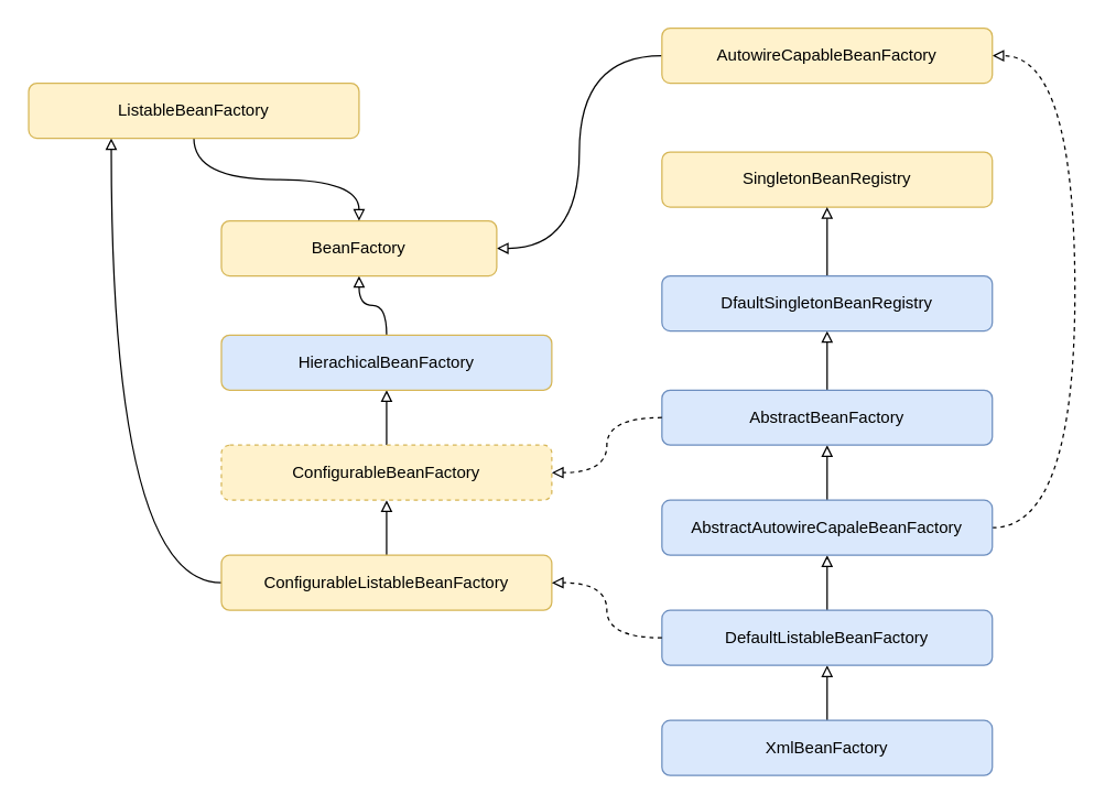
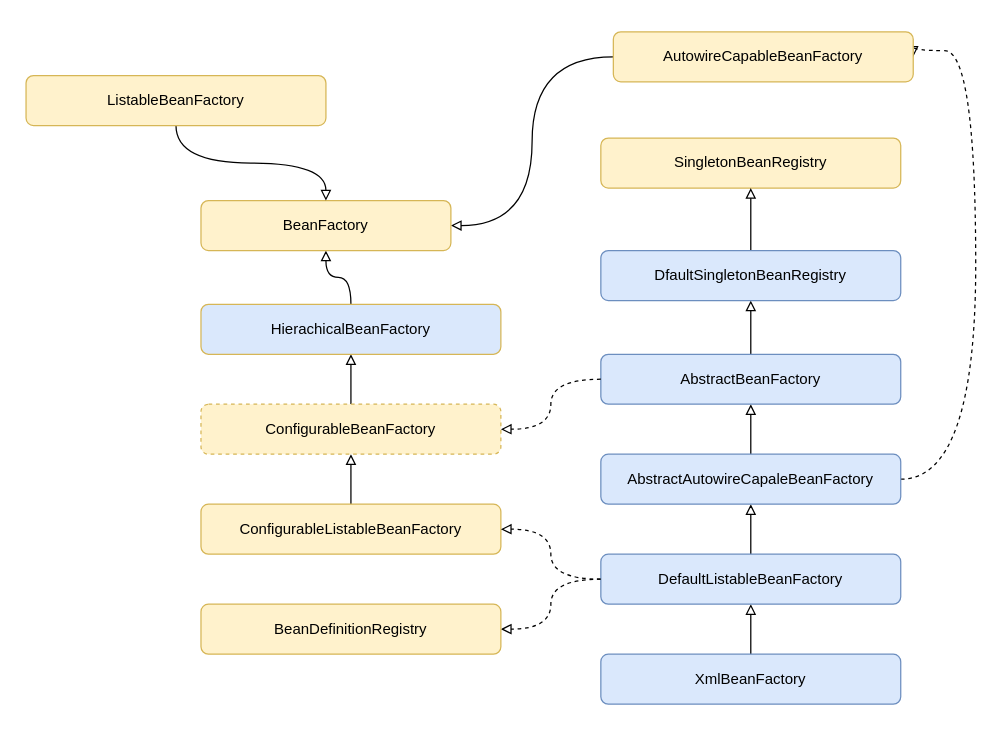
  <mxCell id="0" />
  <mxCell id="1" parent="0" />
  <mxCell id="2" value="" style="edgeStyle=orthogonalEdgeStyle;rounded=0;orthogonalLoop=1;jettySize=auto;html=1;endArrow=block;endFill=0;" parent="1" source="3" target="7" edge="1"><mxGeometry relative="1" as="geometry" /></mxCell>
  <mxCell id="3" value="XmlBeanFactory" style="rounded=1;whiteSpace=wrap;html=1;fillColor=#dae8fc;strokeColor=#6c8ebf;" parent="1" vertex="1"><mxGeometry x="480" y="523" width="240" height="40" as="geometry" /></mxCell>
  <mxCell id="4" value="SingletonBeanRegistry" style="rounded=1;whiteSpace=wrap;html=1;fillColor=#fff2cc;strokeColor=#d6b656;" parent="1" vertex="1"><mxGeometry x="480" y="110" width="240" height="40" as="geometry" /></mxCell>
  <mxCell id="5" value="" style="edgeStyle=orthogonalEdgeStyle;rounded=0;orthogonalLoop=1;jettySize=auto;html=1;endArrow=block;endFill=0;" parent="1" source="7" target="10" edge="1"><mxGeometry relative="1" as="geometry" /></mxCell>
+ <mxCell id="6" value="" style="edgeStyle=orthogonalEdgeStyle;rounded=0;orthogonalLoop=1;jettySize=auto;html=1;endArrow=block;endFill=0;entryX=1;entryY=0.5;entryDx=0;entryDy=0;curved=1;dashed=1;" parent="1" source="7" target="15" edge="1"><mxGeometry relative="1" as="geometry" /></mxCell>
  <mxCell id="7" value="DefaultListableBeanFactory" style="rounded=1;whiteSpace=wrap;html=1;fillColor=#dae8fc;strokeColor=#6c8ebf;" parent="1" vertex="1"><mxGeometry x="480" y="443" width="240" height="40" as="geometry" /></mxCell>
  <mxCell id="8" value="" style="edgeStyle=orthogonalEdgeStyle;rounded=0;orthogonalLoop=1;jettySize=auto;html=1;endArrow=block;endFill=0;" parent="1" source="10" target="12" edge="1"><mxGeometry relative="1" as="geometry" /></mxCell>
  <mxCell id="9" value="" style="edgeStyle=orthogonalEdgeStyle;curved=1;rounded=0;orthogonalLoop=1;jettySize=auto;html=1;endArrow=block;endFill=0;entryX=1;entryY=0.5;entryDx=0;entryDy=0;dashed=1;" parent="1" target="24" edge="1"><mxGeometry relative="1" as="geometry"><mxPoint x="720" y="383" as="sourcePoint" /><Array as="points"><mxPoint x="780" y="383" /><mxPoint x="780" y="40" /></Array></mxGeometry></mxCell>
  <mxCell id="10" value="AbstractAutowireCapaleBeanFactory" style="rounded=1;whiteSpace=wrap;html=1;fillColor=#dae8fc;strokeColor=#6c8ebf;" parent="1" vertex="1"><mxGeometry x="480" y="363" width="240" height="40" as="geometry" /></mxCell>
  <mxCell id="11" value="" style="edgeStyle=orthogonalEdgeStyle;rounded=0;orthogonalLoop=1;jettySize=auto;html=1;endArrow=block;endFill=0;" parent="1" source="12" target="14" edge="1"><mxGeometry relative="1" as="geometry" /></mxCell>
  <mxCell id="12" value="AbstractBeanFactory" style="rounded=1;whiteSpace=wrap;html=1;fillColor=#dae8fc;strokeColor=#6c8ebf;" parent="1" vertex="1"><mxGeometry x="480" y="283" width="240" height="40" as="geometry" /></mxCell>
  <mxCell id="13" value="" style="edgeStyle=orthogonalEdgeStyle;rounded=0;orthogonalLoop=1;jettySize=auto;html=1;endArrow=block;endFill=0;" parent="1" source="14" target="4" edge="1"><mxGeometry relative="1" as="geometry" /></mxCell>
  <mxCell id="14" value="DfaultSingletonBeanRegistry" style="rounded=1;whiteSpace=wrap;html=1;fillColor=#dae8fc;strokeColor=#6c8ebf;" parent="1" vertex="1"><mxGeometry x="480" y="200" width="240" height="40" as="geometry" /></mxCell>
+ <mxCell id="15" value="BeanDefinitionRegistry" style="rounded=1;whiteSpace=wrap;html=1;fillColor=#fff2cc;strokeColor=#d6b656;" parent="1" vertex="1"><mxGeometry x="160" y="483" width="240" height="40" as="geometry" /></mxCell>
  <mxCell id="16" value="" style="edgeStyle=orthogonalEdgeStyle;curved=1;rounded=0;orthogonalLoop=1;jettySize=auto;html=1;endArrow=block;endFill=0;" parent="1" source="18" target="21" edge="1"><mxGeometry relative="1" as="geometry" /></mxCell>
- <mxCell id="17" style="edgeStyle=orthogonalEdgeStyle;curved=1;rounded=0;orthogonalLoop=1;jettySize=auto;html=1;exitX=0;exitY=0.5;exitDx=0;exitDy=0;endArrow=block;endFill=0;entryX=0.25;entryY=1;entryDx=0;entryDy=0;" parent="1" source="18" target="29" edge="1"><mxGeometry relative="1" as="geometry"><mxPoint x="30" y="260" as="targetPoint" /><Array as="points"><mxPoint x="80" y="423" /></Array></mxGeometry></mxCell>
  <mxCell id="18" value="ConfigurableListableBeanFactory" style="rounded=1;whiteSpace=wrap;html=1;fillColor=#fff2cc;strokeColor=#d6b656;" parent="1" vertex="1"><mxGeometry x="160" y="403" width="240" height="40" as="geometry" /></mxCell>
  <mxCell id="19" value="" style="edgeStyle=orthogonalEdgeStyle;rounded=0;orthogonalLoop=1;jettySize=auto;html=1;endArrow=block;endFill=0;entryX=1;entryY=0.5;entryDx=0;entryDy=0;curved=1;dashed=1;exitX=0;exitY=0.5;exitDx=0;exitDy=0;" parent="1" source="7" target="18" edge="1"><mxGeometry relative="1" as="geometry"><mxPoint x="500" y="453" as="sourcePoint" /><mxPoint x="360" y="503" as="targetPoint" /></mxGeometry></mxCell>
  <mxCell id="20" value="" style="edgeStyle=orthogonalEdgeStyle;curved=1;rounded=0;orthogonalLoop=1;jettySize=auto;html=1;endArrow=block;endFill=0;" parent="1" source="21" target="26" edge="1"><mxGeometry relative="1" as="geometry" /></mxCell>
  <mxCell id="21" value="ConfigurableBeanFactory" style="rounded=1;whiteSpace=wrap;html=1;fillColor=#fff2cc;strokeColor=#d6b656;dashed=1;" parent="1" vertex="1"><mxGeometry x="160" y="323" width="240" height="40" as="geometry" /></mxCell>
  <mxCell id="22" value="" style="edgeStyle=orthogonalEdgeStyle;rounded=0;orthogonalLoop=1;jettySize=auto;html=1;endArrow=block;endFill=0;entryX=1;entryY=0.5;entryDx=0;entryDy=0;curved=1;dashed=1;exitX=0;exitY=0.5;exitDx=0;exitDy=0;" parent="1" source="12" target="21" edge="1"><mxGeometry relative="1" as="geometry"><mxPoint x="500" y="453" as="sourcePoint" /><mxPoint x="360" y="403" as="targetPoint" /></mxGeometry></mxCell>
  <mxCell id="23" style="edgeStyle=orthogonalEdgeStyle;curved=1;rounded=0;orthogonalLoop=1;jettySize=auto;html=1;exitX=0;exitY=0.5;exitDx=0;exitDy=0;entryX=1;entryY=0.5;entryDx=0;entryDy=0;endArrow=block;endFill=0;" parent="1" source="24" target="27" edge="1"><mxGeometry relative="1" as="geometry" /></mxCell>
- <mxCell id="24" value="AutowireCapableBeanFactory" style="rounded=1;whiteSpace=wrap;html=1;fillColor=#fff2cc;strokeColor=#d6b656;" parent="1" vertex="1"><mxGeometry x="480" y="20" width="240" height="40" as="geometry" /></mxCell>
+ <mxCell id="24" value="AutowireCapableBeanFactory" style="rounded=1;whiteSpace=wrap;html=1;fillColor=#fff2cc;strokeColor=#d6b656;" parent="1" vertex="1"><mxGeometry x="490" y="25" width="240" height="40" as="geometry" /></mxCell>
  <mxCell id="25" value="" style="edgeStyle=orthogonalEdgeStyle;curved=1;rounded=0;orthogonalLoop=1;jettySize=auto;html=1;endArrow=block;endFill=0;" parent="1" source="26" target="27" edge="1"><mxGeometry relative="1" as="geometry" /></mxCell>
  <mxCell id="26" value="HierachicalBeanFactory" style="rounded=1;whiteSpace=wrap;html=1;fillColor=#dae8fc;strokeColor=#d6b656;" parent="1" vertex="1"><mxGeometry x="160" y="243" width="240" height="40" as="geometry" /></mxCell>
  <mxCell id="27" value="BeanFactory" style="rounded=1;whiteSpace=wrap;html=1;fillColor=#fff2cc;strokeColor=#d6b656;" parent="1" vertex="1"><mxGeometry x="160" y="160" width="200" height="40" as="geometry" /></mxCell>
  <mxCell id="28" value="" style="edgeStyle=orthogonalEdgeStyle;curved=1;rounded=0;orthogonalLoop=1;jettySize=auto;html=1;endArrow=block;endFill=0;" parent="1" source="29" target="27" edge="1"><mxGeometry relative="1" as="geometry" /></mxCell>
  <mxCell id="29" value="ListableBeanFactory" style="rounded=1;whiteSpace=wrap;html=1;fillColor=#fff2cc;strokeColor=#d6b656;" parent="1" vertex="1"><mxGeometry x="20" y="60" width="240" height="40" as="geometry" /></mxCell>
